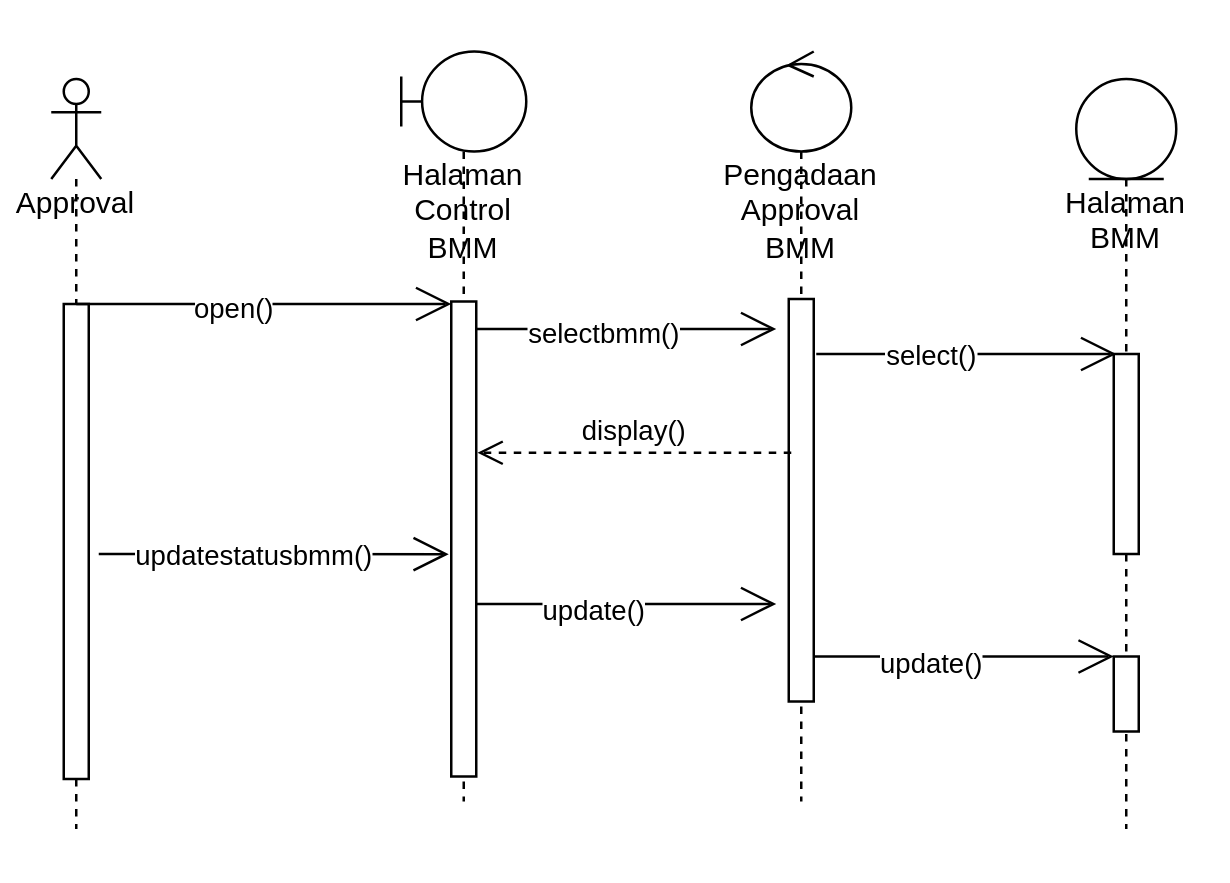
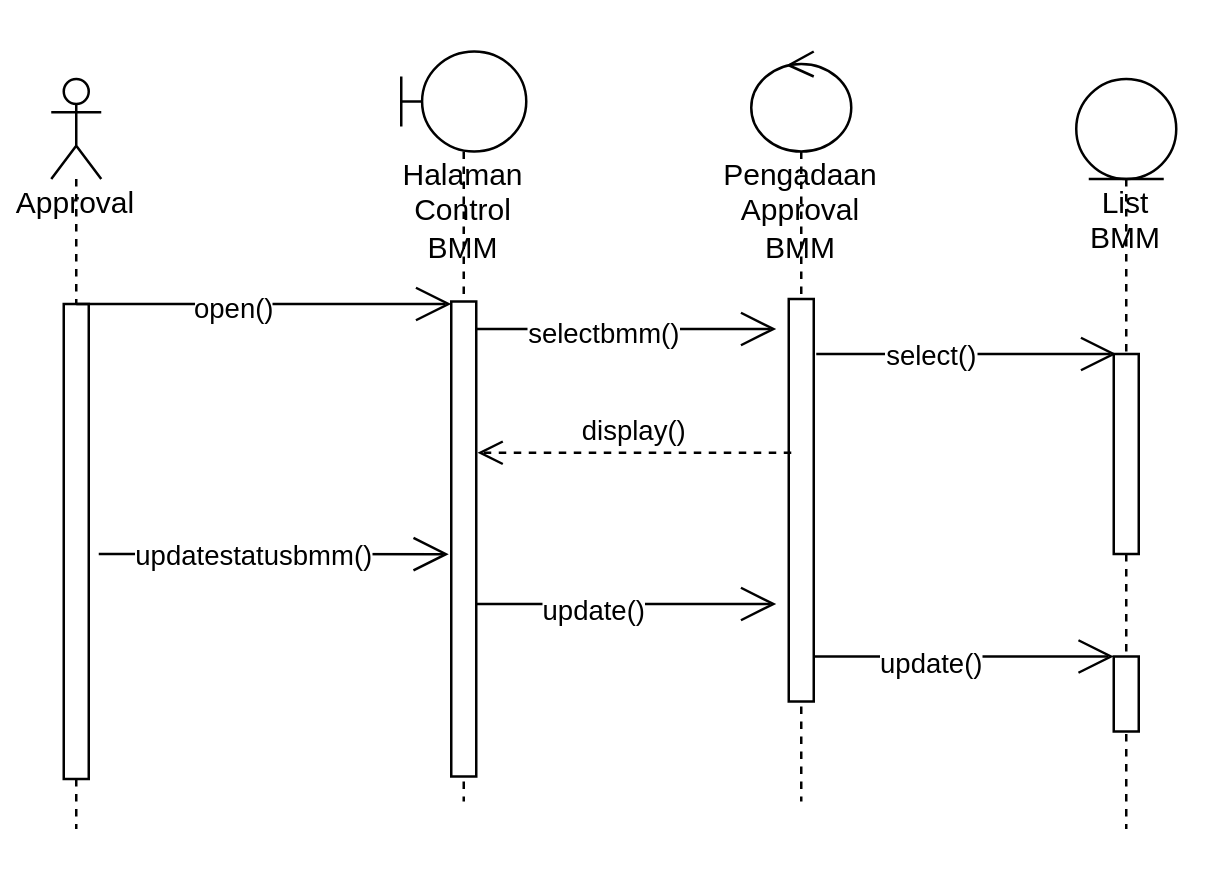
  <mxCell id="0" />
  <mxCell id="1" parent="0" />
  <mxCell id="2" value="Approval" style="shape=umlLifeline;participant=umlActor;perimeter=lifelinePerimeter;whiteSpace=wrap;html=1;container=1;collapsible=0;recursiveResize=0;verticalAlign=top;spacingTop=36;outlineConnect=0;" vertex="1" parent="1"><mxGeometry x="20" y="31" width="20" height="300" as="geometry" /></mxCell>
  <mxCell id="3" value="" style="html=1;points=[];perimeter=orthogonalPerimeter;" vertex="1" parent="2"><mxGeometry x="5" y="90" width="10" height="190" as="geometry" /></mxCell>
  <mxCell id="4" value="Halaman Control BMM" style="shape=umlLifeline;participant=umlBoundary;perimeter=lifelinePerimeter;whiteSpace=wrap;html=1;container=1;collapsible=0;recursiveResize=0;verticalAlign=top;spacingTop=36;outlineConnect=0;" vertex="1" parent="1"><mxGeometry x="160" y="20" width="50" height="300" as="geometry" /></mxCell>
  <mxCell id="5" value="" style="html=1;points=[];perimeter=orthogonalPerimeter;" vertex="1" parent="4"><mxGeometry x="20" y="100" width="10" height="190" as="geometry" /></mxCell>
  <mxCell id="6" value="Pengadaan Approval BMM" style="shape=umlLifeline;participant=umlControl;perimeter=lifelinePerimeter;whiteSpace=wrap;html=1;container=1;collapsible=0;recursiveResize=0;verticalAlign=top;spacingTop=36;outlineConnect=0;" vertex="1" parent="1"><mxGeometry x="300" y="20" width="40" height="300" as="geometry" /></mxCell>
  <mxCell id="7" value="" style="html=1;points=[];perimeter=orthogonalPerimeter;" vertex="1" parent="6"><mxGeometry x="15" y="99" width="10" height="161" as="geometry" /></mxCell>
  <mxCell id="8" value="" style="endArrow=open;endFill=1;endSize=12;html=1;rounded=0;" edge="1" parent="6"><mxGeometry width="160" relative="1" as="geometry"><mxPoint x="-110" y="111" as="sourcePoint" /><mxPoint x="10" y="111" as="targetPoint" /></mxGeometry></mxCell>
  <mxCell id="9" value="selectbmm()" style="edgeLabel;html=1;align=center;verticalAlign=middle;resizable=0;points=[];" vertex="1" connectable="0" parent="8"><mxGeometry x="-0.175" y="-1" relative="1" as="geometry"><mxPoint as="offset" /></mxGeometry></mxCell>
  <mxCell id="10" value="" style="endArrow=open;endFill=1;endSize=12;html=1;rounded=0;" edge="1" parent="6"><mxGeometry width="160" relative="1" as="geometry"><mxPoint x="-110" y="221" as="sourcePoint" /><mxPoint x="10" y="221" as="targetPoint" /></mxGeometry></mxCell>
  <mxCell id="11" value="update()" style="edgeLabel;html=1;align=center;verticalAlign=middle;resizable=0;points=[];" vertex="1" connectable="0" parent="10"><mxGeometry x="-0.233" y="-2" relative="1" as="geometry"><mxPoint as="offset" /></mxGeometry></mxCell>
- <mxCell id="12" value="Halaman BMM" style="shape=umlLifeline;participant=umlEntity;perimeter=lifelinePerimeter;whiteSpace=wrap;html=1;container=1;collapsible=0;recursiveResize=0;verticalAlign=top;spacingTop=36;outlineConnect=0;" vertex="1" parent="1"><mxGeometry x="430" y="31" width="40" height="300" as="geometry" /></mxCell>
+ <mxCell id="12" value="List BMM" style="shape=umlLifeline;participant=umlEntity;perimeter=lifelinePerimeter;whiteSpace=wrap;html=1;container=1;collapsible=0;recursiveResize=0;verticalAlign=top;spacingTop=36;outlineConnect=0;" vertex="1" parent="1"><mxGeometry x="430" y="31" width="40" height="300" as="geometry" /></mxCell>
  <mxCell id="13" value="" style="html=1;points=[];perimeter=orthogonalPerimeter;" vertex="1" parent="12"><mxGeometry x="15" y="110" width="10" height="80" as="geometry" /></mxCell>
  <mxCell id="14" value="" style="html=1;points=[];perimeter=orthogonalPerimeter;" vertex="1" parent="12"><mxGeometry x="15" y="231" width="10" height="30" as="geometry" /></mxCell>
  <mxCell id="15" value="" style="endArrow=open;endFill=1;endSize=12;html=1;rounded=0;" edge="1" parent="1"><mxGeometry width="160" relative="1" as="geometry"><mxPoint x="30" y="121" as="sourcePoint" /><mxPoint x="180" y="121" as="targetPoint" /></mxGeometry></mxCell>
  <mxCell id="16" value="open()" style="edgeLabel;html=1;align=center;verticalAlign=middle;resizable=0;points=[];" vertex="1" connectable="0" parent="15"><mxGeometry x="-0.173" y="-1" relative="1" as="geometry"><mxPoint as="offset" /></mxGeometry></mxCell>
  <mxCell id="17" value="" style="endArrow=open;endFill=1;endSize=12;html=1;rounded=0;" edge="1" parent="1"><mxGeometry width="160" relative="1" as="geometry"><mxPoint x="326" y="141" as="sourcePoint" /><mxPoint x="446" y="141" as="targetPoint" /></mxGeometry></mxCell>
  <mxCell id="18" value="select()" style="edgeLabel;html=1;align=center;verticalAlign=middle;resizable=0;points=[];" vertex="1" connectable="0" parent="17"><mxGeometry x="-0.25" y="1" relative="1" as="geometry"><mxPoint y="1" as="offset" /></mxGeometry></mxCell>
  <mxCell id="19" value="display()" style="html=1;verticalAlign=bottom;endArrow=open;dashed=1;endSize=8;rounded=0;" edge="1" parent="1"><mxGeometry relative="1" as="geometry"><mxPoint x="316" y="180.5" as="sourcePoint" /><mxPoint x="190.5" y="180.5" as="targetPoint" /></mxGeometry></mxCell>
  <mxCell id="20" value="" style="endArrow=open;endFill=1;endSize=12;html=1;rounded=0;entryX=0;entryY=0.532;entryDx=0;entryDy=0;entryPerimeter=0;" edge="1" parent="1"><mxGeometry width="160" relative="1" as="geometry"><mxPoint x="39" y="221" as="sourcePoint" /><mxPoint x="179" y="221.08" as="targetPoint" /></mxGeometry></mxCell>
  <mxCell id="21" value="updatestatusbmm()" style="edgeLabel;html=1;align=center;verticalAlign=middle;resizable=0;points=[];" vertex="1" connectable="0" parent="20"><mxGeometry x="-0.343" y="1" relative="1" as="geometry"><mxPoint x="15" y="1" as="offset" /></mxGeometry></mxCell>
  <mxCell id="22" value="" style="endArrow=open;endFill=1;endSize=12;html=1;rounded=0;" edge="1" parent="1"><mxGeometry width="160" relative="1" as="geometry"><mxPoint x="325" y="262" as="sourcePoint" /><mxPoint x="445" y="262" as="targetPoint" /></mxGeometry></mxCell>
  <mxCell id="23" value="update()" style="edgeLabel;html=1;align=center;verticalAlign=middle;resizable=0;points=[];" vertex="1" connectable="0" parent="22"><mxGeometry x="-0.233" y="-2" relative="1" as="geometry"><mxPoint as="offset" /></mxGeometry></mxCell>
